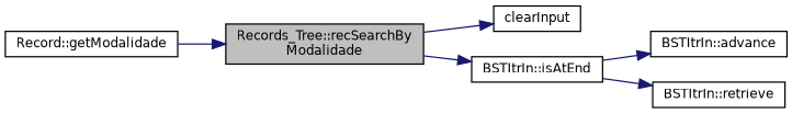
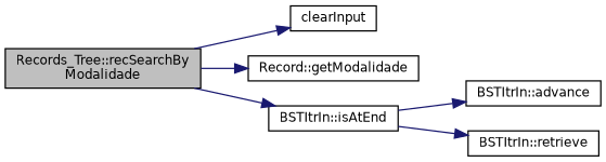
  digraph {
    rankdir=LR
    node [color=black fillcolor=white fontname=Helvetica fontsize=10 shape=record style=filled]
    edge [color=midnightblue fontname=Helvetica fontsize=10 labelfontname=Helvetica labelfontsize=10 style=solid]
    n1 [fillcolor=grey75 fontcolor=black height=0.2 label="Records_Tree::recSearchBy\lModalidade" width=0.4]
    n2 [height=0.2 label=clearInput width=0.4]
    n3 [height=0.2 label="Record::getModalidade" width=0.4]
    n4 [height=0.2 label="BSTItrIn::isAtEnd" width=0.4]
    n5 [height=0.2 label="BSTItrIn::advance" width=0.4]
    n6 [height=0.2 label="BSTItrIn::retrieve" width=0.4]
    n1 -> n2
-   n3 -> n1
+   n1 -> n3
    n1 -> n4
    n4 -> n5
    n4 -> n6
  }
